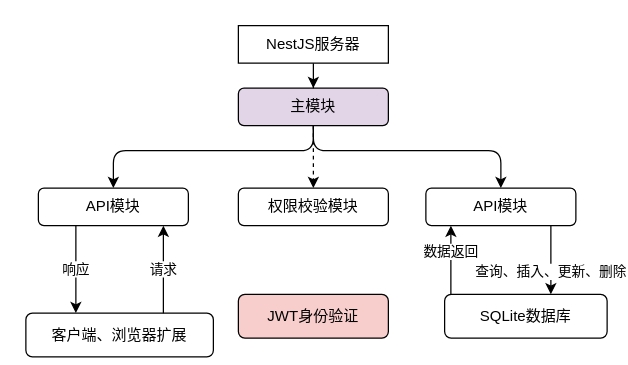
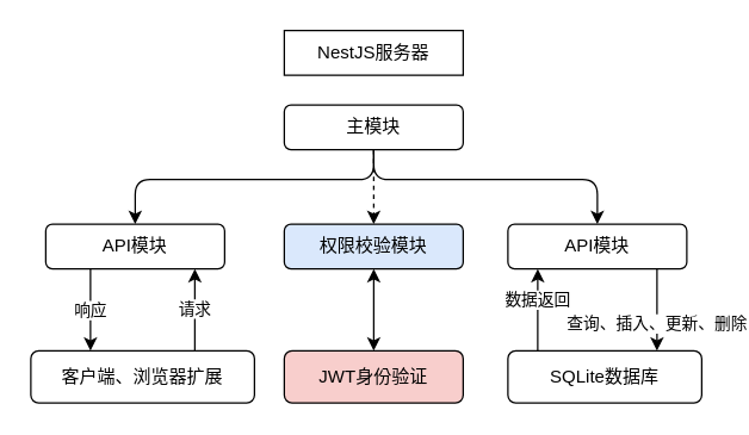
  <mxCell id="0" />
  <mxCell id="1" parent="0" />
  <mxCell id="2" value="JWT身份验证" style="rounded=1;whiteSpace=wrap;html=1;fillColor=#f8cecc;" parent="1" vertex="1"><mxGeometry x="190" y="235" width="120" height="35" as="geometry" /></mxCell>
- <mxCell id="3" value="客户端、浏览器扩展" style="rounded=1;whiteSpace=wrap;html=1;" parent="1" vertex="1"><mxGeometry x="20" y="250" width="150" height="35" as="geometry" /></mxCell>
+ <mxCell id="3" value="客户端、浏览器扩展" style="rounded=1;whiteSpace=wrap;html=1;" parent="1" vertex="1"><mxGeometry x="20" y="235" width="150" height="35" as="geometry" /></mxCell>
  <mxCell id="4" style="edgeStyle=orthogonalEdgeStyle;rounded=0;orthogonalLoop=1;jettySize=auto;html=1;dashed=1;" edge="1" parent="1" source="6" target="16"><mxGeometry relative="1" as="geometry"><Array as="points"><mxPoint x="250" y="140" /><mxPoint x="250" y="140" /></Array></mxGeometry></mxCell>
  <mxCell id="5" style="edgeStyle=orthogonalEdgeStyle;rounded=1;orthogonalLoop=1;jettySize=auto;html=1;curved=0;" edge="1" parent="1" source="6" target="15"><mxGeometry relative="1" as="geometry"><Array as="points"><mxPoint x="250" y="120" /><mxPoint x="400" y="120" /></Array></mxGeometry></mxCell>
- <mxCell id="6" value="主模块" style="rounded=1;whiteSpace=wrap;html=1;fillColor=#e1d5e7;" parent="1" vertex="1"><mxGeometry x="190" y="70" width="120" height="30" as="geometry" /></mxCell>
- <mxCell id="7" value="SQLite数据库" style="rounded=1;whiteSpace=wrap;html=1;" parent="1" vertex="1"><mxGeometry x="355" y="235" width="130" height="35" as="geometry" /></mxCell>
+ <mxCell id="6" value="主模块" style="rounded=1;whiteSpace=wrap;html=1;" parent="1" vertex="1"><mxGeometry x="190" y="70" width="120" height="30" as="geometry" /></mxCell>
+ <mxCell id="7" value="SQLite数据库" style="rounded=1;whiteSpace=wrap;html=1;" parent="1" vertex="1"><mxGeometry x="340" y="235" width="130" height="35" as="geometry" /></mxCell>
+ <mxCell id="8" value="" style="endArrow=classic;startArrow=classic;html=1;rounded=0;" parent="1" source="2" target="16" edge="1"><mxGeometry width="50" height="50" relative="1" as="geometry"><mxPoint x="110" y="110" as="sourcePoint" /><mxPoint x="160" y="60" as="targetPoint" /><Array as="points" /></mxGeometry></mxCell>
  <mxCell id="9" value="请求" style="endArrow=classic;html=1;rounded=0;edgeStyle=orthogonalEdgeStyle;" parent="1" source="3" target="14" edge="1"><mxGeometry width="50" height="50" relative="1" as="geometry"><mxPoint x="110" y="110" as="sourcePoint" /><mxPoint x="160" y="60" as="targetPoint" /><Array as="points"><mxPoint x="130" y="220" /><mxPoint x="130" y="220" /></Array></mxGeometry></mxCell>
  <mxCell id="10" value="响应" style="endArrow=classic;html=1;rounded=0;edgeStyle=orthogonalEdgeStyle;" parent="1" source="14" target="3" edge="1"><mxGeometry width="50" height="50" relative="1" as="geometry"><mxPoint x="110" y="110" as="sourcePoint" /><mxPoint x="160" y="60" as="targetPoint" /><Array as="points"><mxPoint x="60" y="210" /><mxPoint x="60" y="210" /></Array></mxGeometry></mxCell>
  <mxCell id="11" value="" style="endArrow=classic;html=1;rounded=1;edgeStyle=orthogonalEdgeStyle;curved=0;" parent="1" source="6" target="14" edge="1"><mxGeometry width="50" height="50" relative="1" as="geometry"><mxPoint x="110" y="110" as="sourcePoint" /><mxPoint x="160" y="60" as="targetPoint" /><Array as="points"><mxPoint x="250" y="120" /><mxPoint x="90" y="120" /></Array></mxGeometry></mxCell>
  <mxCell id="12" value="查询、插入、更新、删除" style="endArrow=classic;html=1;rounded=0;edgeStyle=orthogonalEdgeStyle;" parent="1" source="15" target="7" edge="1"><mxGeometry x="0.333" width="50" height="50" relative="1" as="geometry"><mxPoint x="100" y="180" as="sourcePoint" /><mxPoint x="370" y="370" as="targetPoint" /><Array as="points"><mxPoint x="440" y="210" /><mxPoint x="440" y="210" /></Array><mxPoint as="offset" /></mxGeometry></mxCell>
  <mxCell id="13" value="数据返回" style="endArrow=classic;html=1;rounded=0;edgeStyle=orthogonalEdgeStyle;" parent="1" source="7" target="15" edge="1"><mxGeometry x="0.222" width="50" height="50" relative="1" as="geometry"><mxPoint x="100" y="180" as="sourcePoint" /><mxPoint x="150" y="130" as="targetPoint" /><Array as="points"><mxPoint x="360" y="210" /><mxPoint x="360" y="210" /></Array><mxPoint as="offset" /></mxGeometry></mxCell>
  <mxCell id="14" value="API模块" style="rounded=1;whiteSpace=wrap;html=1;" vertex="1" parent="1"><mxGeometry x="30" y="150" width="120" height="30" as="geometry" /></mxCell>
  <mxCell id="15" value="API模块" style="rounded=1;whiteSpace=wrap;html=1;" vertex="1" parent="1"><mxGeometry x="340" y="150" width="120" height="30" as="geometry" /></mxCell>
- <mxCell id="16" value="权限校验模块" style="rounded=1;whiteSpace=wrap;html=1;" vertex="1" parent="1"><mxGeometry x="190" y="150" width="120" height="30" as="geometry" /></mxCell>
- <mxCell id="17" style="edgeStyle=orthogonalEdgeStyle;rounded=0;orthogonalLoop=1;jettySize=auto;html=1;" edge="1" parent="1" source="18" target="6"><mxGeometry relative="1" as="geometry" /></mxCell>
+ <mxCell id="16" value="权限校验模块" style="rounded=1;whiteSpace=wrap;html=1;fillColor=#dae8fc;" vertex="1" parent="1"><mxGeometry x="190" y="150" width="120" height="30" as="geometry" /></mxCell>
  <mxCell id="18" value="NestJS服务器" style="whiteSpace=wrap;html=1;rounded=0;" vertex="1" parent="1"><mxGeometry x="190" y="20" width="120" height="30" as="geometry" /></mxCell>
